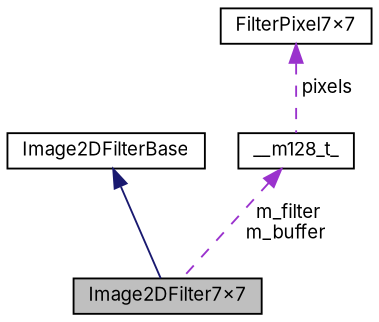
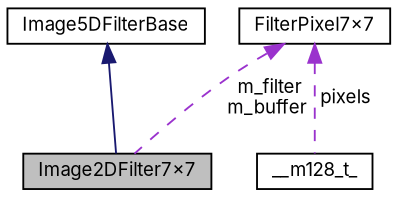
  digraph {
    fontname=Inter
    node [color=black fillcolor=white fontname=Inter fontsize=10 shape=record style=filled]
    edge [color=darkorchid3 dir=back fontname=Inter fontsize=10 labelfontname=Helvetica labelfontsize=10 style=dashed]
    n1 [fillcolor=grey75 fontcolor=black height=0.2 label=Image2DFilter7x7 width=0.4]
-   n2 [height=0.2 label=Image2DFilterBase width=0.4]
+   n2 [height=0.2 label=Image5DFilterBase width=0.4]
    n3 [height=0.2 label=FilterPixel7x7 width=0.4]
    n4 [height=0.2 label=__m128_t_ width=0.4]
    n2 -> n1 [color=midnightblue style=solid]
-   n4 -> n1 [label=" m_filter\nm_buffer"]
+   n3 -> n1 [label=" m_filter\nm_buffer"]
    n3 -> n4 [label=" pixels"]
  }
